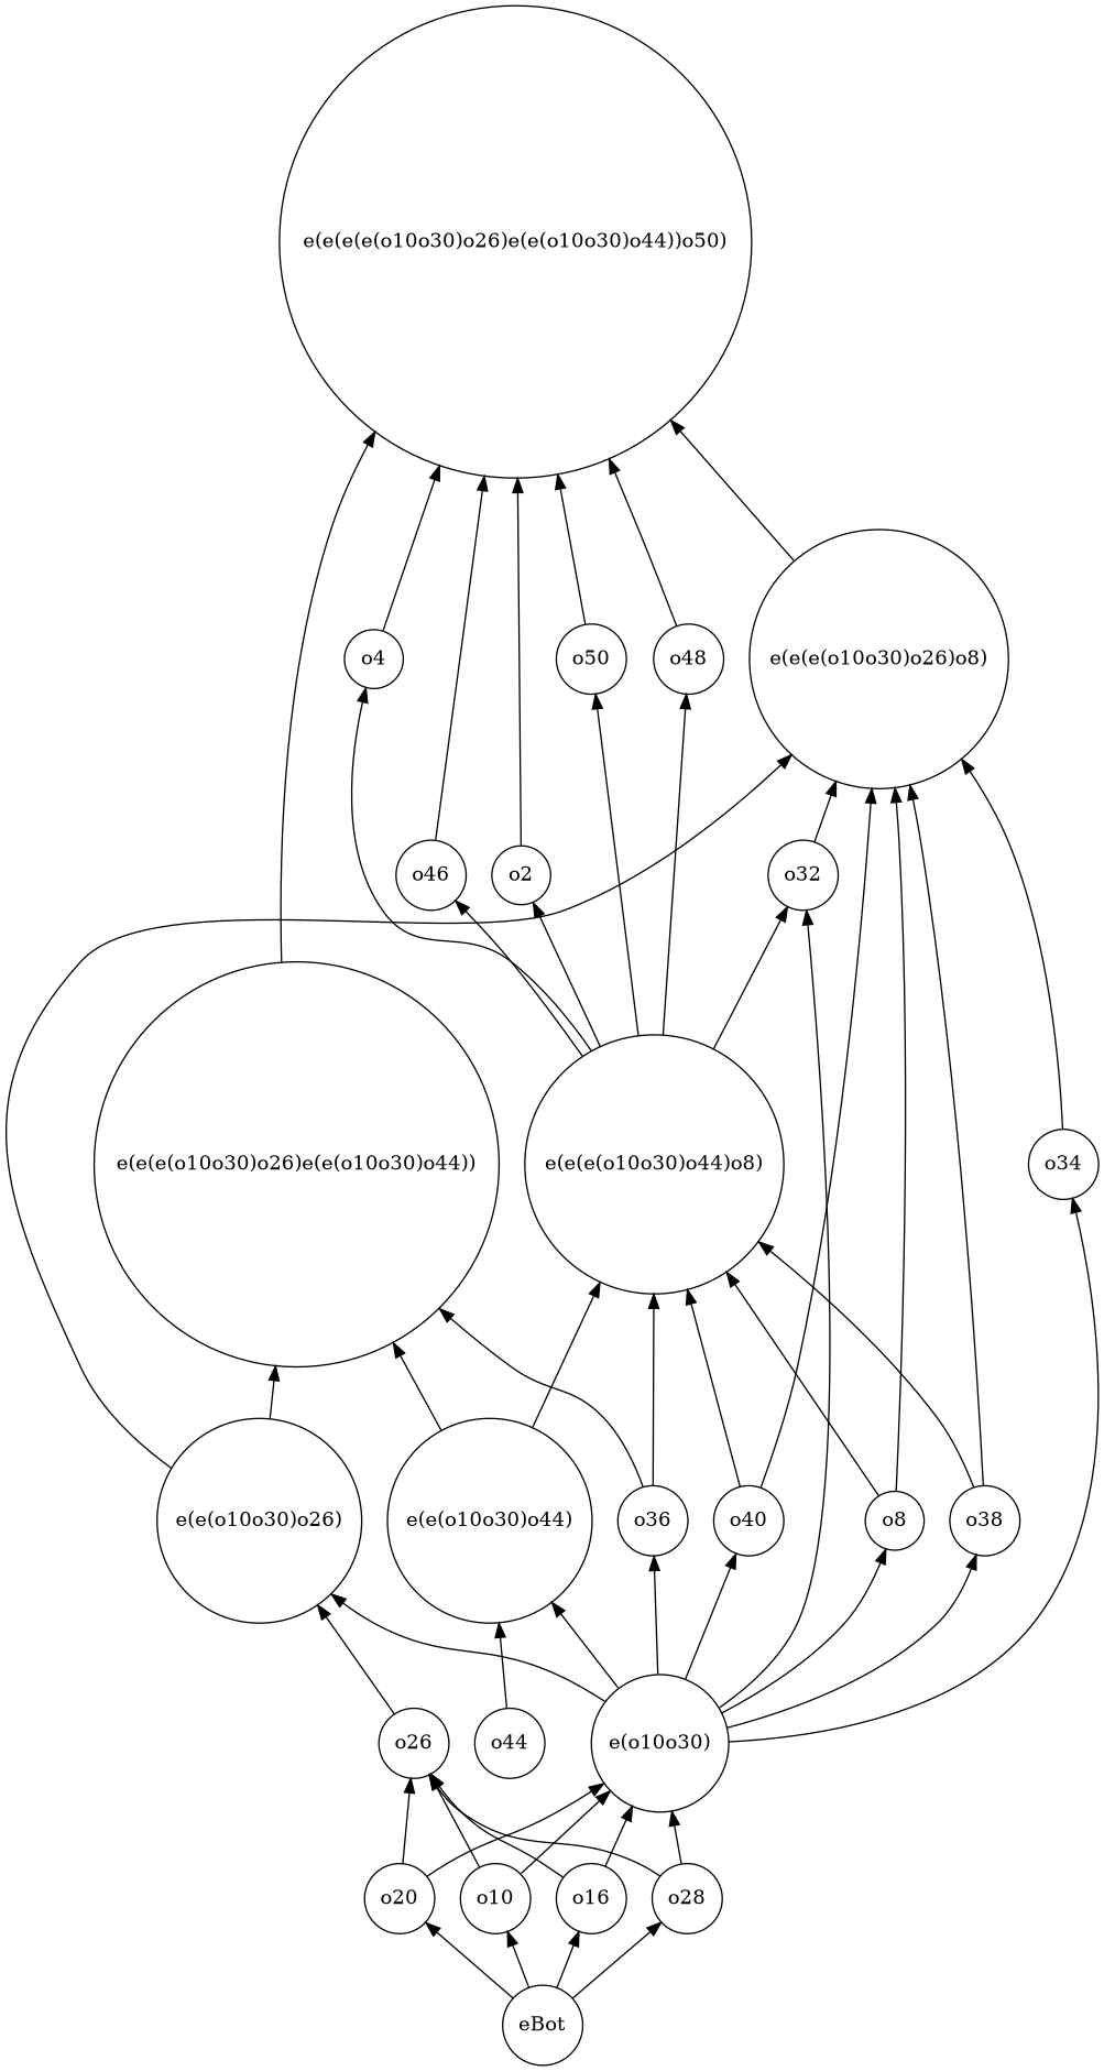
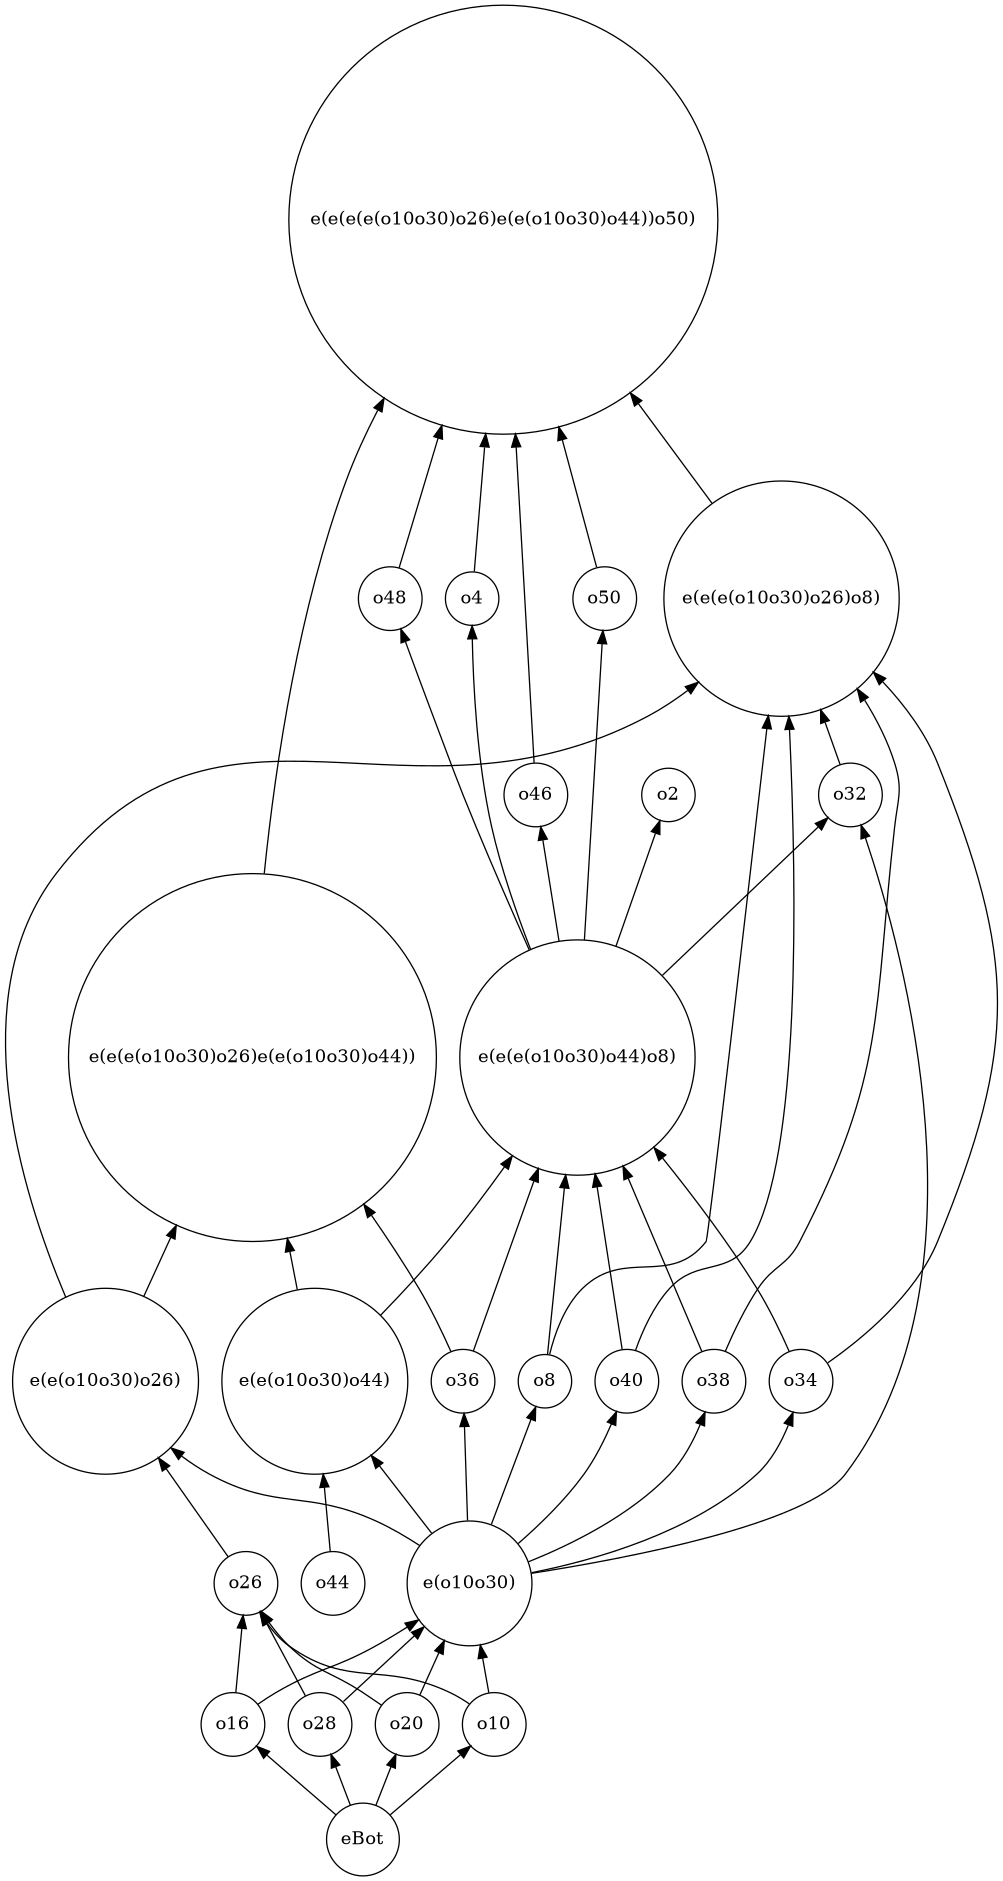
  strict digraph {
    rankdir=BT
    node [shape=circle]
    "e(e(o10o30)o26)" [height=1.9859 width=1.9859]
    "e(e(e(o10o30)o26)o8)" [height=2.5095 width=2.5095]
    "e(e(e(o10o30)o26)e(e(o10o30)o44))" [height=3.9358 width=3.9358]
    "e(e(e(e(o10o30)o26)e(e(o10o30)o44))o50)" [height=4.5857 width=4.5857]
    "e(o10o30)" [height=1.336 width=1.336]
    o8 [height=0.55967 width=0.55967]
    o40 [height=0.68605 width=0.68605]
    o38 [height=0.68605 width=0.68605]
    o36 [height=0.68605 width=0.68605]
    "e(e(o10o30)o44)" [height=1.9859 width=1.9859]
    o34 [height=0.68605 width=0.68605]
    o32 [height=0.68605 width=0.68605]
    "e(e(e(o10o30)o44)o8)" [height=2.5095 width=2.5095]
    o50 [height=0.68605 width=0.68605]
    o48 [height=0.68605 width=0.68605]
    o4 [height=0.55967 width=0.55967]
    o46 [height=0.68605 width=0.68605]
    o2 [height=0.55967 width=0.55967]
    eBot [height=0.77632 width=0.77632]
    o16 [height=0.68605 width=0.68605]
    o28 [height=0.68605 width=0.68605]
    o20 [height=0.68605 width=0.68605]
    o10 [height=0.68605 width=0.68605]
    o26 [height=0.68605 width=0.68605]
    o44 [height=0.68605 width=0.68605]
    "e(e(o10o30)o26)" -> "e(e(e(o10o30)o26)o8)"
    "e(e(o10o30)o26)" -> "e(e(e(o10o30)o26)e(e(o10o30)o44))"
    "e(e(e(o10o30)o26)o8)" -> "e(e(e(e(o10o30)o26)e(e(o10o30)o44))o50)"
    "e(e(e(o10o30)o26)e(e(o10o30)o44))" -> "e(e(e(e(o10o30)o26)e(e(o10o30)o44))o50)"
    "e(o10o30)" -> "e(e(o10o30)o26)"
    "e(o10o30)" -> o8
    "e(o10o30)" -> o40
    "e(o10o30)" -> o38
    "e(o10o30)" -> o36
    "e(o10o30)" -> "e(e(o10o30)o44)"
    "e(o10o30)" -> o34
    "e(o10o30)" -> o32
    o8 -> "e(e(e(o10o30)o26)o8)"
    o8 -> "e(e(e(o10o30)o44)o8)"
    o40 -> "e(e(e(o10o30)o26)o8)"
    o40 -> "e(e(e(o10o30)o44)o8)"
    o38 -> "e(e(e(o10o30)o26)o8)"
    o38 -> "e(e(e(o10o30)o44)o8)"
    o36 -> "e(e(e(o10o30)o26)e(e(o10o30)o44))"
    o36 -> "e(e(e(o10o30)o44)o8)"
    "e(e(o10o30)o44)" -> "e(e(e(o10o30)o26)e(e(o10o30)o44))"
    "e(e(o10o30)o44)" -> "e(e(e(o10o30)o44)o8)"
    o34 -> "e(e(e(o10o30)o26)o8)"
+   o34 -> "e(e(e(o10o30)o44)o8)"
    o32 -> "e(e(e(o10o30)o26)o8)"
    "e(e(e(o10o30)o44)o8)" -> o32
    "e(e(e(o10o30)o44)o8)" -> o50
    "e(e(e(o10o30)o44)o8)" -> o48
    "e(e(e(o10o30)o44)o8)" -> o4
    "e(e(e(o10o30)o44)o8)" -> o46
    "e(e(e(o10o30)o44)o8)" -> o2
    o50 -> "e(e(e(e(o10o30)o26)e(e(o10o30)o44))o50)"
    o48 -> "e(e(e(e(o10o30)o26)e(e(o10o30)o44))o50)"
    o4 -> "e(e(e(e(o10o30)o26)e(e(o10o30)o44))o50)"
    o46 -> "e(e(e(e(o10o30)o26)e(e(o10o30)o44))o50)"
-   o2 -> "e(e(e(e(o10o30)o26)e(e(o10o30)o44))o50)"
    eBot -> o16
    eBot -> o28
    eBot -> o20
    eBot -> o10
    o16 -> "e(o10o30)"
    o16 -> o26
    o28 -> "e(o10o30)"
    o28 -> o26
    o20 -> "e(o10o30)"
    o20 -> o26
    o10 -> "e(o10o30)"
    o10 -> o26
    o26 -> "e(e(o10o30)o26)"
    o44 -> "e(e(o10o30)o44)"
  }
